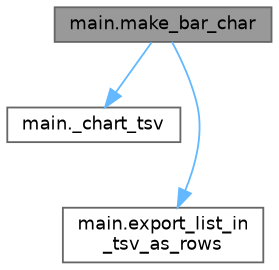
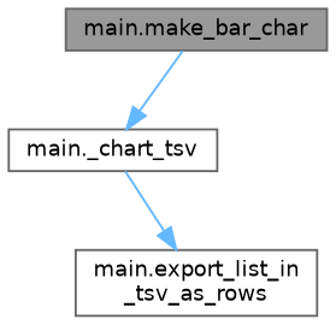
  digraph {
    rankdir=TB
    node [color=grey40 fillcolor=white fontname=Helvetica fontsize=10 shape=box style=filled]
    edge [color=steelblue1 fontname=Helvetica fontsize=10 labelfontname=Helvetica labelfontsize=10 style=solid]
    n1 [color=gray40 fillcolor=grey60 fontcolor=black height=0.2 label="main.make_bar_char" width=0.4]
    n2 [height=0.2 label="main._chart_tsv" width=0.4]
    n3 [height=0.2 label="main.export_list_in\l_tsv_as_rows" width=0.4]
    n1 -> n2
-   n1 -> n3
+   n2 -> n3
  }
